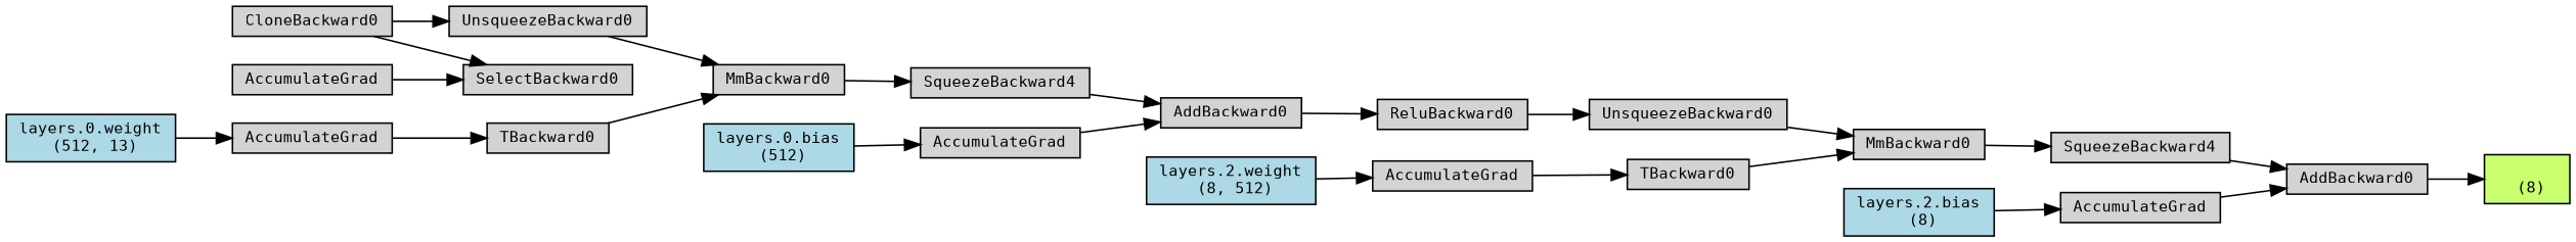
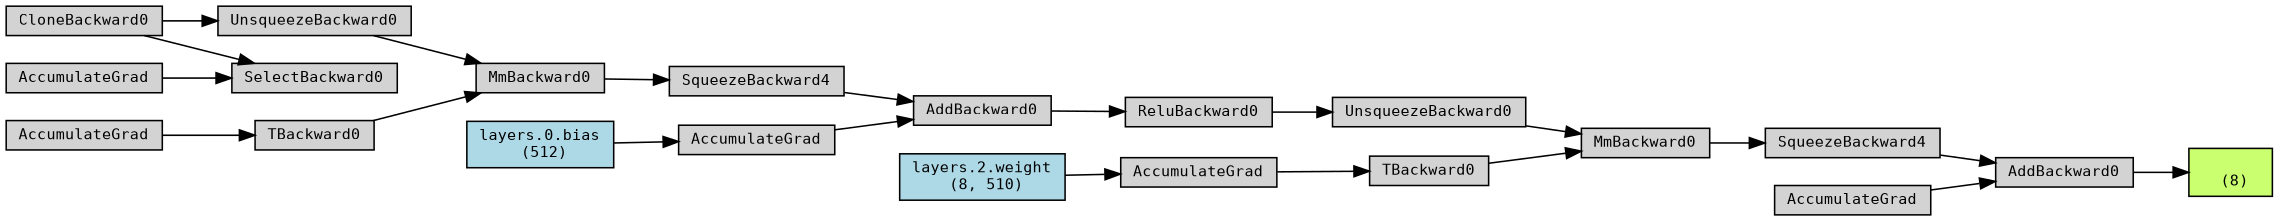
  digraph {
    rankdir=LR
    node [align=left fontname=monospace fontsize=10 ranksep=0.1 shape=box style=filled]
    n1 [fillcolor=darkolivegreen1 height=0.2 label="\n (8)"]
    n2 [height=0.2 label=AddBackward0]
    n3 [height=0.2 label=SqueezeBackward4]
    n4 [height=0.2 label=MmBackward0]
    n5 [height=0.2 label=UnsqueezeBackward0]
    n6 [height=0.2 label=ReluBackward0]
    n7 [height=0.2 label=AddBackward0]
    n8 [height=0.2 label=SqueezeBackward4]
    n9 [height=0.2 label=MmBackward0]
    n10 [height=0.2 label=UnsqueezeBackward0]
    n11 [height=0.2 label=CloneBackward0]
    n12 [height=0.2 label=SelectBackward0]
    n13 [height=0.2 label=AccumulateGrad]
    n14 [height=0.2 label=TBackward0]
    n15 [height=0.2 label=AccumulateGrad]
-   n16 [fillcolor=lightblue height=0.2 label="layers.0.weight\n (512, 13)"]
    n17 [height=0.2 label=AccumulateGrad]
    n18 [fillcolor=lightblue height=0.2 label="layers.0.bias\n (512)"]
    n19 [height=0.2 label=TBackward0]
    n20 [height=0.2 label=AccumulateGrad]
-   n21 [fillcolor=lightblue height=0.2 label="layers.2.weight\n (8, 512)"]
+   n21 [fillcolor=lightblue height=0.2 label="layers.2.weight\n (8, 510)"]
    n22 [height=0.2 label=AccumulateGrad]
-   n23 [fillcolor=lightblue height=0.2 label="layers.2.bias\n (8)"]
    n2 -> n1
    n3 -> n2
    n4 -> n3
    n5 -> n4
    n6 -> n5
    n7 -> n6
    n8 -> n7
    n9 -> n8
    n10 -> n9
    n11 -> n10
    n11 -> n12
    n13 -> n12
    n14 -> n9
    n15 -> n14
-   n16 -> n15
    n17 -> n7
    n18 -> n17
    n19 -> n4
    n20 -> n19
    n21 -> n20
    n22 -> n2
-   n23 -> n22
  }
